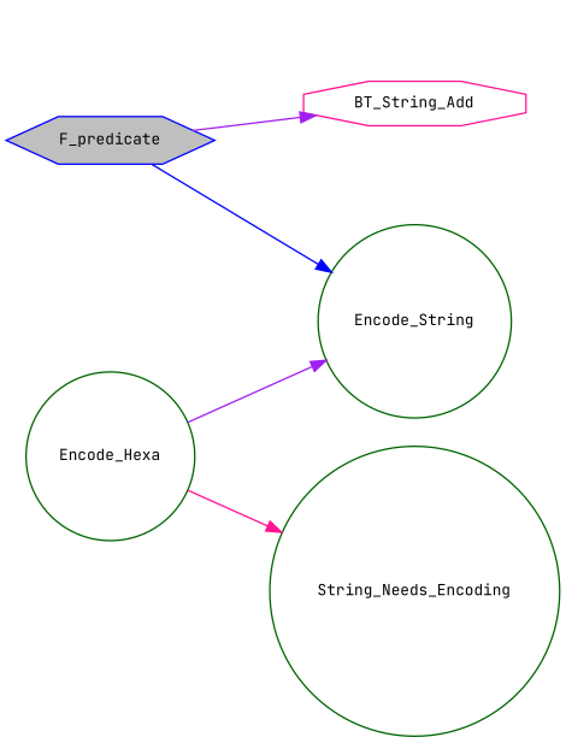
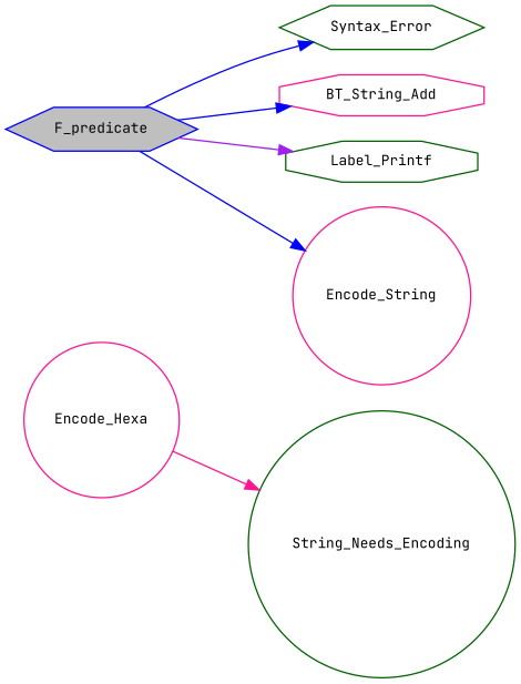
  digraph {
    fontname="JetBrains Mono"
    rankdir=LR
    node [color=darkgreen fillcolor=white fontname="JetBrains Mono" fontsize=10 shape=circle style=filled]
    edge [color=purple fontname="JetBrains Mono" fontsize=10 labelfontname=Helvetica labelfontsize=10 style=solid]
    n1 [color=blue fillcolor=grey75 fontcolor=black height=0.2 label=F_predicate shape=hexagon width=0.4]
+   n2 [height=0.2 label=Syntax_Error shape=hexagon width=0.4]
    n3 [color=deeppink height=0.2 label=BT_String_Add shape=octagon width=0.4]
-   n5 [height=0.2 label=Encode_String width=0.4]
-   n6 [height=0.2 label=Encode_Hexa width=0.4]
+   n4 [height=0.2 label=Label_Printf shape=octagon width=0.4]
+   n5 [color=deeppink height=0.2 label=Encode_String width=0.4]
+   n6 [color=deeppink height=0.2 label=Encode_Hexa width=0.4]
    n7 [height=0.2 label=String_Needs_Encoding width=0.4]
-   n1 -> n3
+   n1 -> n2 [color=blue]
+   n1 -> n3 [color=blue]
+   n1 -> n4
    n1 -> n5 [color=blue]
-   n6 -> n5
    n6 -> n7 [color=deeppink]
  }
